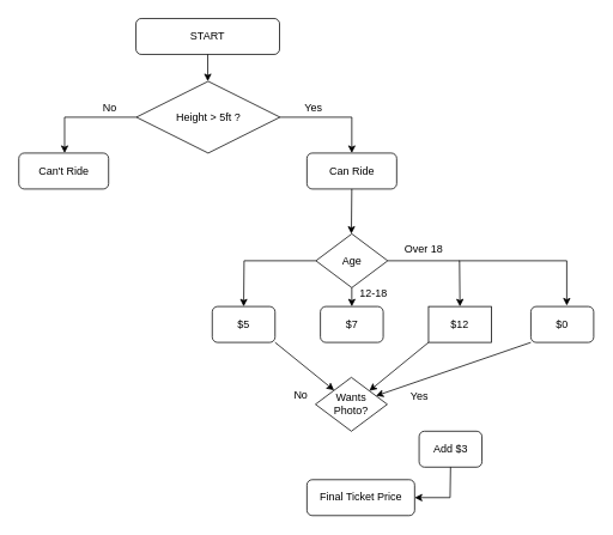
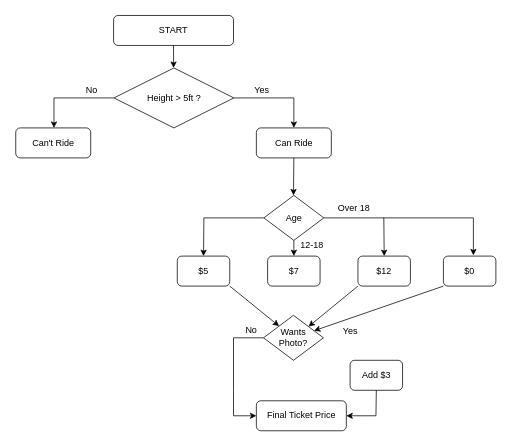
  <mxCell id="0" />
  <mxCell id="1" parent="0" />
  <mxCell id="2" value="START" style="rounded=1;whiteSpace=wrap;html=1;" parent="1" vertex="1"><mxGeometry x="151" y="20" width="160" height="40" as="geometry" /></mxCell>
  <mxCell id="3" value="" style="endArrow=classic;html=1;rounded=0;entryX=0.497;entryY=0;entryDx=0;entryDy=0;entryPerimeter=0;" parent="1" edge="1" target="4"><mxGeometry width="50" height="50" relative="1" as="geometry"><mxPoint x="231" y="60" as="sourcePoint" /><mxPoint x="231" y="140" as="targetPoint" /></mxGeometry></mxCell>
  <mxCell id="4" value="Height &amp;gt; 5ft ?" style="rhombus;whiteSpace=wrap;html=1;" vertex="1" parent="1"><mxGeometry x="151.5" y="90" width="160" height="80" as="geometry" /></mxCell>
  <mxCell id="5" value="" style="endArrow=classic;html=1;rounded=0;" edge="1" parent="1" source="4"><mxGeometry width="50" height="50" relative="1" as="geometry"><mxPoint x="241.5" y="20" as="sourcePoint" /><mxPoint x="71.5" y="170" as="targetPoint" /><Array as="points"><mxPoint x="71.5" y="130" /></Array></mxGeometry></mxCell>
  <mxCell id="6" value="" style="endArrow=classic;html=1;rounded=0;exitX=1;exitY=0.5;exitDx=0;exitDy=0;" edge="1" parent="1" source="4"><mxGeometry width="50" height="50" relative="1" as="geometry"><mxPoint x="161.5" y="140" as="sourcePoint" /><mxPoint x="391.5" y="170" as="targetPoint" /><Array as="points"><mxPoint x="391.5" y="130" /></Array></mxGeometry></mxCell>
  <mxCell id="7" value="No" style="text;html=1;strokeColor=none;fillColor=none;align=center;verticalAlign=middle;whiteSpace=wrap;rounded=0;" vertex="1" parent="1"><mxGeometry x="91.5" y="105" width="60" height="30" as="geometry" /></mxCell>
  <mxCell id="8" value="Yes" style="text;html=1;strokeColor=none;fillColor=none;align=center;verticalAlign=middle;whiteSpace=wrap;rounded=0;" vertex="1" parent="1"><mxGeometry x="318.5" y="105" width="60" height="30" as="geometry" /></mxCell>
  <mxCell id="9" value="Can't Ride" style="rounded=1;whiteSpace=wrap;html=1;" vertex="1" parent="1"><mxGeometry x="20.5" y="170" width="100" height="40" as="geometry" /></mxCell>
  <mxCell id="10" value="Can Ride" style="rounded=1;whiteSpace=wrap;html=1;" vertex="1" parent="1"><mxGeometry x="341.5" y="170" width="100" height="40" as="geometry" /></mxCell>
  <mxCell id="11" value="" style="endArrow=classic;html=1;rounded=0;exitX=0.5;exitY=1;exitDx=0;exitDy=0;" edge="1" parent="1" source="10"><mxGeometry width="50" height="50" relative="1" as="geometry"><mxPoint x="391" y="210" as="sourcePoint" /><mxPoint x="391" y="260" as="targetPoint" /></mxGeometry></mxCell>
  <mxCell id="12" value="Age" style="rhombus;whiteSpace=wrap;html=1;" vertex="1" parent="1"><mxGeometry x="351.5" y="260" width="80" height="60" as="geometry" /></mxCell>
  <mxCell id="13" value="" style="endArrow=classic;html=1;rounded=0;entryX=0.5;entryY=0;entryDx=0;entryDy=0;" edge="1" parent="1" target="15"><mxGeometry width="50" height="50" relative="1" as="geometry"><mxPoint x="351.5" y="290" as="sourcePoint" /><mxPoint x="271.5" y="330" as="targetPoint" /><Array as="points"><mxPoint x="271.5" y="290" /></Array></mxGeometry></mxCell>
  <mxCell id="14" value="" style="endArrow=classic;html=1;rounded=0;exitX=1;exitY=0.5;exitDx=0;exitDy=0;entryX=0.5;entryY=0;entryDx=0;entryDy=0;" edge="1" parent="1" source="12" target="17"><mxGeometry width="50" height="50" relative="1" as="geometry"><mxPoint x="431.5" y="290" as="sourcePoint" /><mxPoint x="511.5" y="330" as="targetPoint" /><Array as="points"><mxPoint x="511.5" y="290" /></Array></mxGeometry></mxCell>
  <mxCell id="15" value="$5" style="rounded=1;whiteSpace=wrap;html=1;" vertex="1" parent="1"><mxGeometry x="236" y="341" width="70" height="40" as="geometry" /></mxCell>
  <mxCell id="16" value="$7" style="rounded=1;whiteSpace=wrap;html=1;" vertex="1" parent="1"><mxGeometry x="356.5" y="341" width="70" height="40" as="geometry" /></mxCell>
- <mxCell id="17" value="$12" style="whiteSpace=wrap;html=1;rounded=0;" vertex="1" parent="1"><mxGeometry x="477" y="341" width="70" height="40" as="geometry" /></mxCell>
+ <mxCell id="17" value="$12" style="rounded=1;whiteSpace=wrap;html=1;" vertex="1" parent="1"><mxGeometry x="477" y="341" width="70" height="40" as="geometry" /></mxCell>
  <mxCell id="18" value="" style="endArrow=classic;html=1;rounded=0;entryX=0.5;entryY=0;entryDx=0;entryDy=0;exitX=0.5;exitY=1;exitDx=0;exitDy=0;" edge="1" parent="1" source="12" target="16"><mxGeometry width="50" height="50" relative="1" as="geometry"><mxPoint x="361" y="330" as="sourcePoint" /><mxPoint x="241.02" y="100" as="targetPoint" /></mxGeometry></mxCell>
  <mxCell id="19" value="Over 18" style="text;html=1;strokeColor=none;fillColor=none;align=center;verticalAlign=middle;whiteSpace=wrap;rounded=0;" vertex="1" parent="1"><mxGeometry x="441.5" y="262" width="60" height="30" as="geometry" /></mxCell>
  <mxCell id="20" value="12-18" style="text;html=1;strokeColor=none;fillColor=none;align=center;verticalAlign=middle;whiteSpace=wrap;rounded=0;" vertex="1" parent="1"><mxGeometry x="395" y="312" width="42" height="30" as="geometry" /></mxCell>
  <mxCell id="21" value="" style="endArrow=classic;html=1;rounded=0;exitX=1;exitY=1;exitDx=0;exitDy=0;" edge="1" parent="1" source="15" target="22"><mxGeometry width="50" height="50" relative="1" as="geometry"><mxPoint x="351" y="360" as="sourcePoint" /><mxPoint x="271" y="470" as="targetPoint" /></mxGeometry></mxCell>
  <mxCell id="22" value="Wants&lt;br&gt;Photo?" style="rhombus;whiteSpace=wrap;html=1;" vertex="1" parent="1"><mxGeometry x="351" y="420" width="80" height="60" as="geometry" /></mxCell>
  <mxCell id="23" value="" style="endArrow=classic;html=1;rounded=0;exitX=0;exitY=1;exitDx=0;exitDy=0;entryX=1;entryY=0;entryDx=0;entryDy=0;" edge="1" parent="1" source="17" target="22"><mxGeometry width="50" height="50" relative="1" as="geometry"><mxPoint x="281" y="391" as="sourcePoint" /><mxPoint x="378.358" y="446.981" as="targetPoint" /></mxGeometry></mxCell>
+ <mxCell id="24" value="" style="endArrow=classic;html=1;rounded=0;exitX=0;exitY=0.5;exitDx=0;exitDy=0;entryX=0;entryY=0.5;entryDx=0;entryDy=0;" edge="1" parent="1" source="22" target="25"><mxGeometry width="50" height="50" relative="1" as="geometry"><mxPoint x="351" y="350" as="sourcePoint" /><mxPoint x="351" y="570" as="targetPoint" /><Array as="points"><mxPoint x="311" y="450" /><mxPoint x="311" y="520" /><mxPoint x="311" y="554" /></Array></mxGeometry></mxCell>
  <mxCell id="25" value="Final Ticket Price" style="rounded=1;whiteSpace=wrap;html=1;" vertex="1" parent="1"><mxGeometry x="341.5" y="534" width="120" height="40" as="geometry" /></mxCell>
  <mxCell id="26" value="Add $3" style="rounded=1;whiteSpace=wrap;html=1;" vertex="1" parent="1"><mxGeometry x="466.5" y="480" width="70" height="40" as="geometry" /></mxCell>
  <mxCell id="27" value="" style="endArrow=classic;html=1;rounded=0;exitX=0.5;exitY=1;exitDx=0;exitDy=0;entryX=1;entryY=0.5;entryDx=0;entryDy=0;" edge="1" parent="1" source="26" target="25"><mxGeometry width="50" height="50" relative="1" as="geometry"><mxPoint x="351" y="350" as="sourcePoint" /><mxPoint x="401" y="300" as="targetPoint" /><Array as="points"><mxPoint x="501" y="554" /></Array></mxGeometry></mxCell>
  <mxCell id="28" value="No" style="text;html=1;strokeColor=none;fillColor=none;align=center;verticalAlign=middle;whiteSpace=wrap;rounded=0;" vertex="1" parent="1"><mxGeometry x="304.5" y="425" width="60" height="30" as="geometry" /></mxCell>
  <mxCell id="29" value="Yes" style="text;html=1;strokeColor=none;fillColor=none;align=center;verticalAlign=middle;whiteSpace=wrap;rounded=0;" vertex="1" parent="1"><mxGeometry x="437" y="427" width="60" height="30" as="geometry" /></mxCell>
  <mxCell id="30" value="" style="endArrow=classic;html=1;rounded=0;" edge="1" parent="1"><mxGeometry width="50" height="50" relative="1" as="geometry"><mxPoint x="511" y="290" as="sourcePoint" /><mxPoint x="631" y="340" as="targetPoint" /><Array as="points"><mxPoint x="631" y="290" /></Array></mxGeometry></mxCell>
  <mxCell id="31" value="$0" style="rounded=1;whiteSpace=wrap;html=1;" vertex="1" parent="1"><mxGeometry x="591" y="341" width="70" height="40" as="geometry" /></mxCell>
  <mxCell id="32" value="" style="endArrow=classic;html=1;rounded=0;exitX=0;exitY=1;exitDx=0;exitDy=0;" edge="1" parent="1" source="31" target="22"><mxGeometry width="50" height="50" relative="1" as="geometry"><mxPoint x="471" y="420" as="sourcePoint" /><mxPoint x="521" y="370" as="targetPoint" /></mxGeometry></mxCell>
